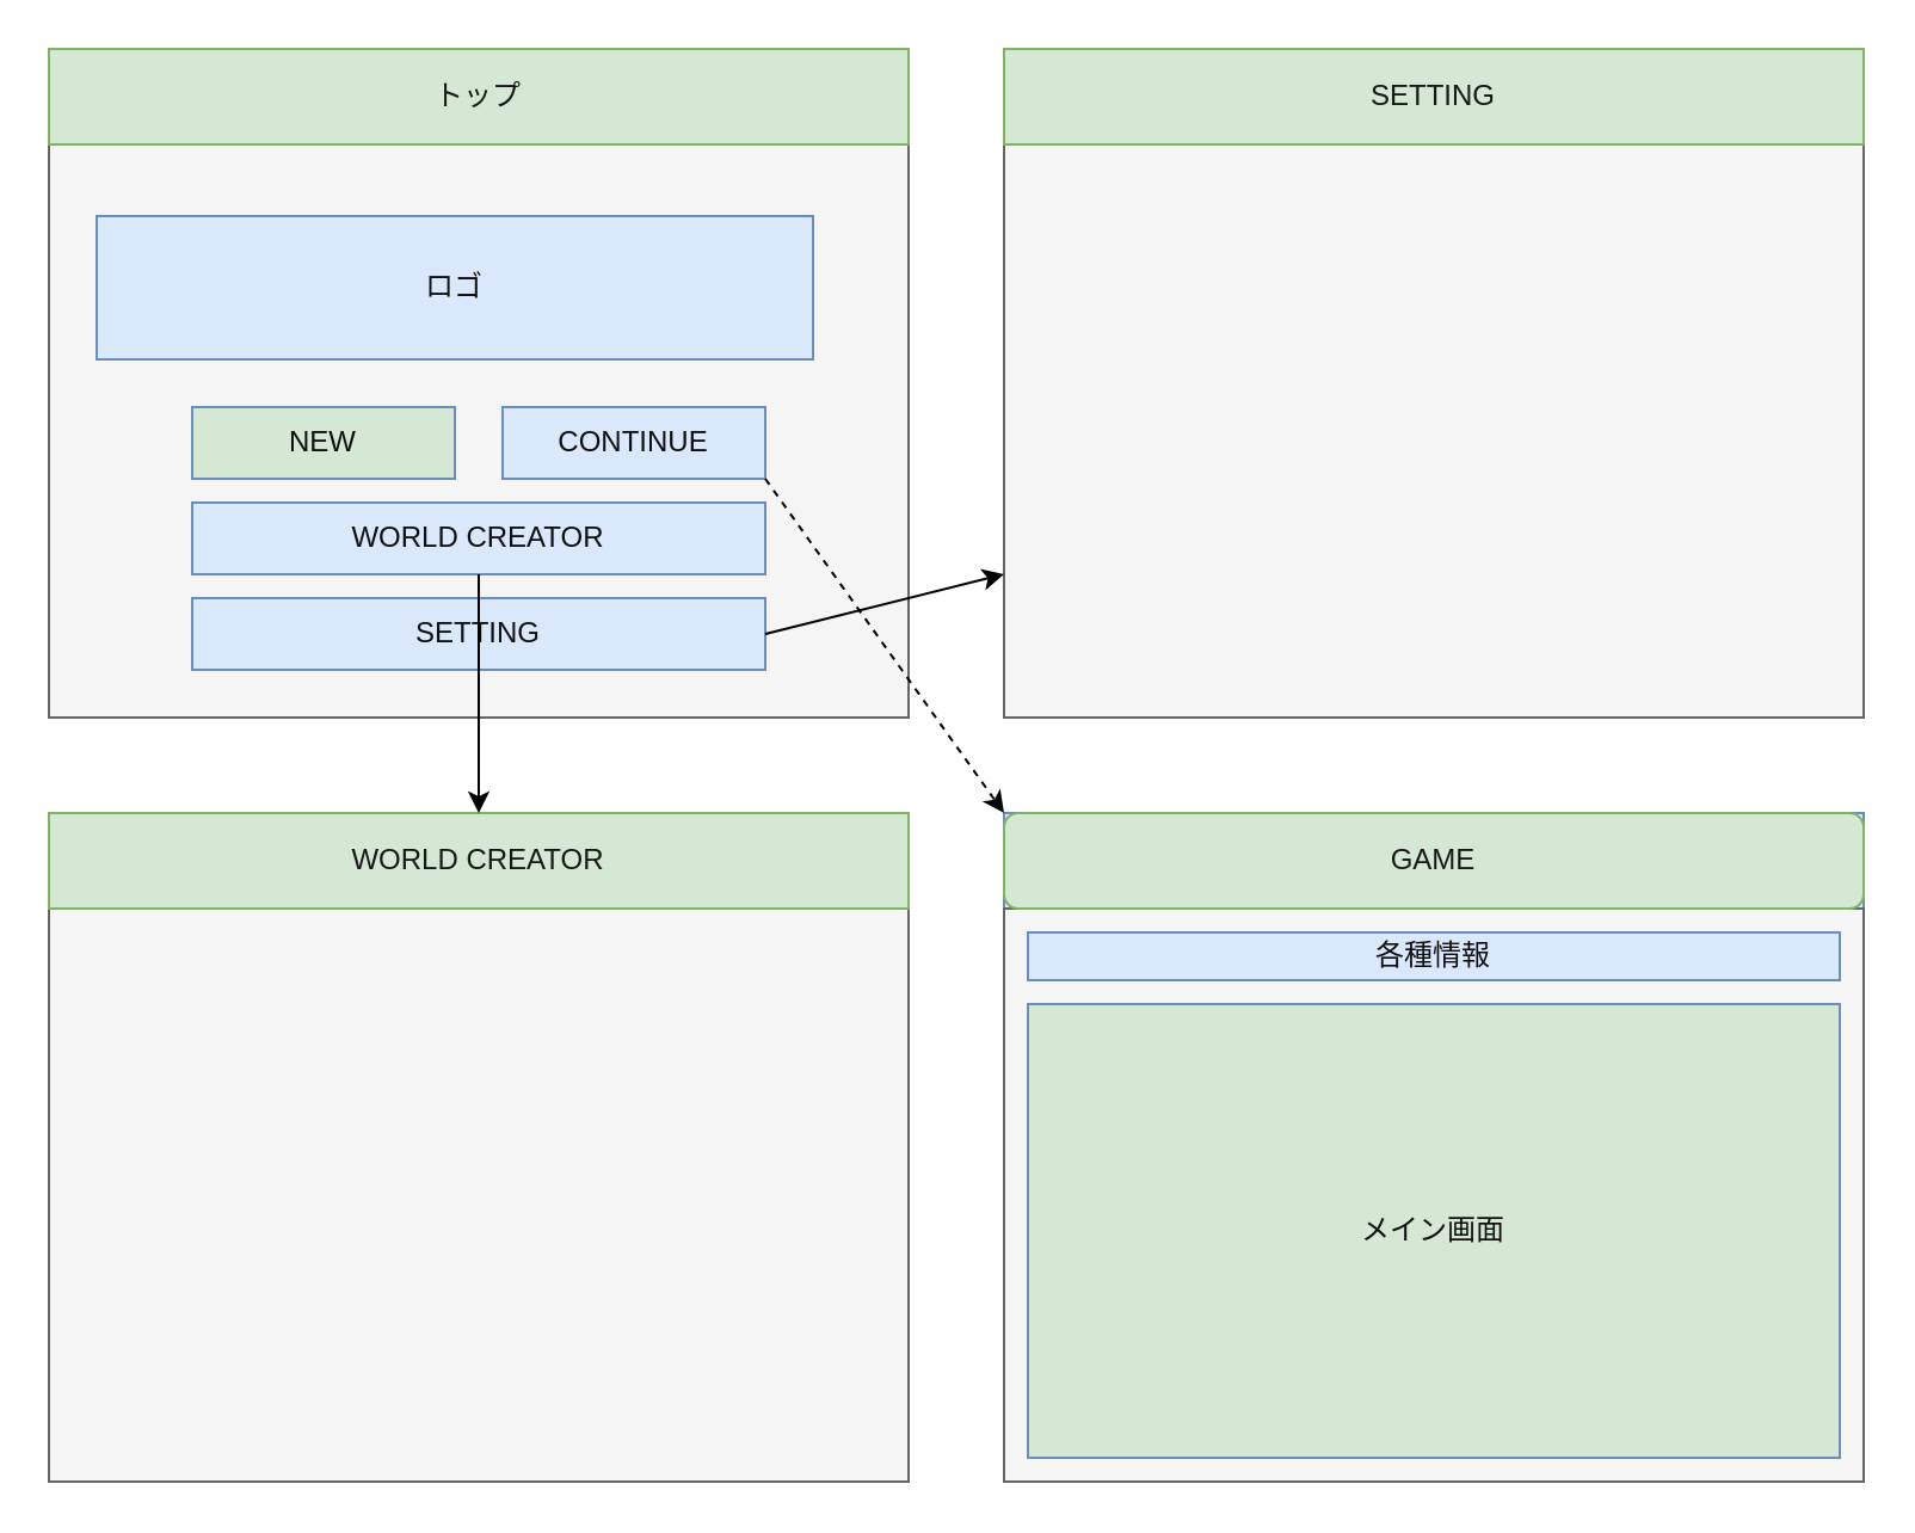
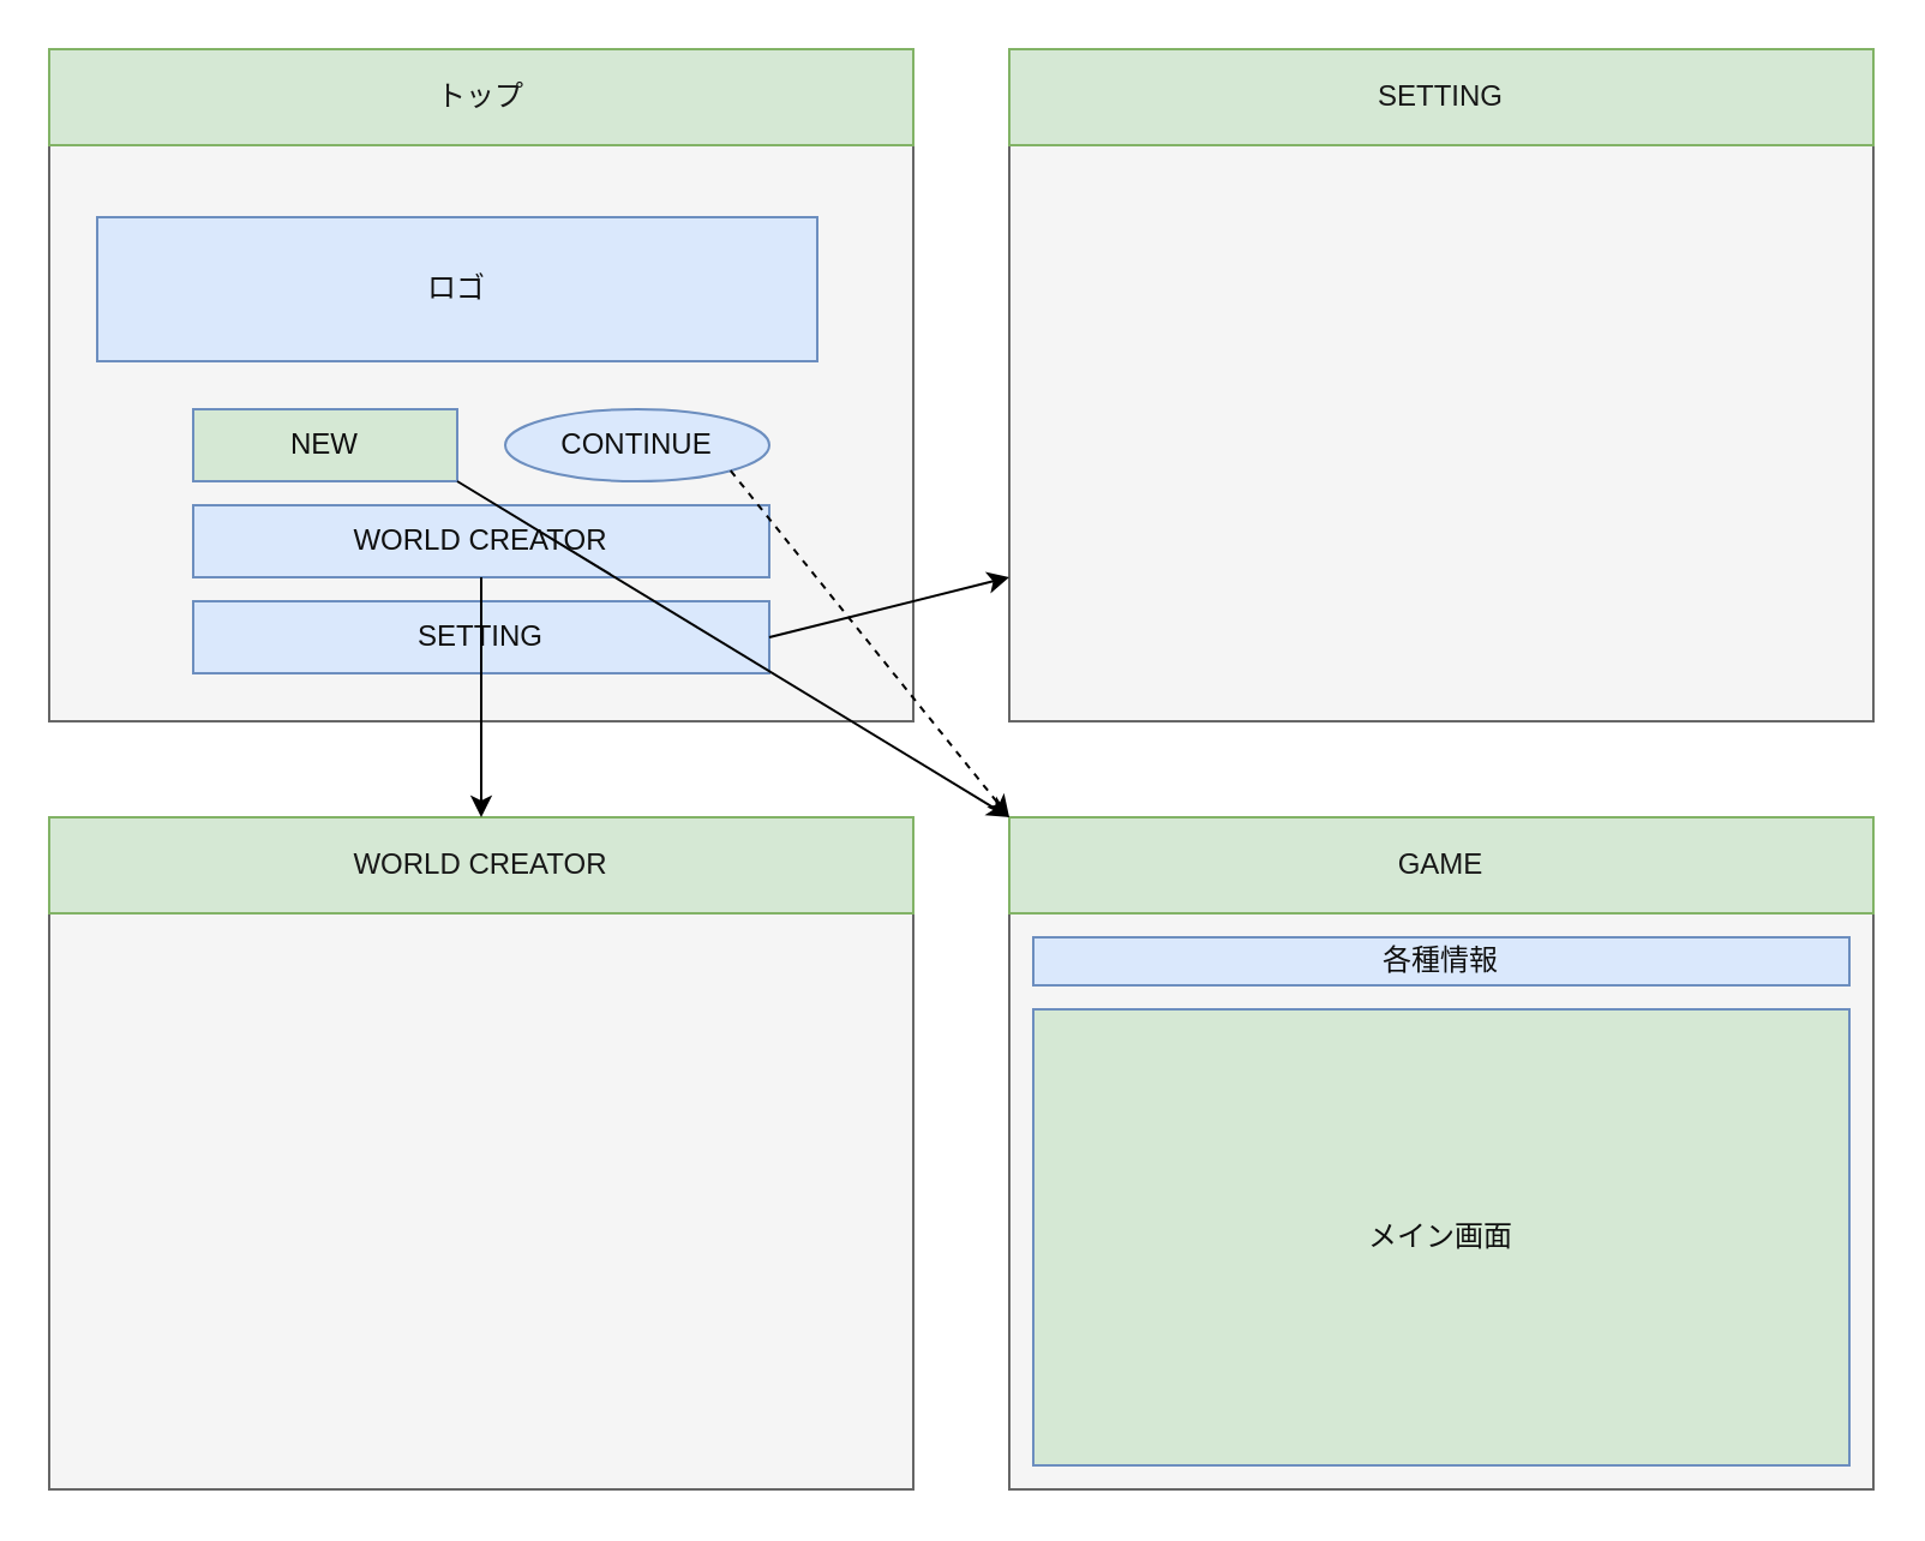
  <mxCell id="0" />
  <mxCell id="1" parent="0" />
  <mxCell id="2" value="" style="group;fillColor=#dae8fc;strokeColor=#6c8ebf;fontColor=#0F0F0F;" vertex="1" connectable="0" parent="1"><mxGeometry x="20" y="20" width="360" height="280" as="geometry" /></mxCell>
  <mxCell id="3" value="" style="rounded=0;whiteSpace=wrap;html=1;fillColor=#f5f5f5;strokeColor=#666666;fontColor=#333333;" vertex="1" parent="2"><mxGeometry y="40" width="360" height="240" as="geometry" /></mxCell>
  <mxCell id="4" value="トップ" style="rounded=0;whiteSpace=wrap;html=1;fillColor=#d5e8d4;strokeColor=#82b366;fontColor=#171717;" vertex="1" parent="2"><mxGeometry width="360" height="40" as="geometry" /></mxCell>
  <mxCell id="5" value="ロゴ" style="rounded=0;whiteSpace=wrap;html=1;fillColor=#dae8fc;strokeColor=#6c8ebf;fontColor=#0F0F0F;" vertex="1" parent="2"><mxGeometry x="20" y="70" width="300" height="60" as="geometry" /></mxCell>
  <mxCell id="6" value="NEW" style="rounded=0;whiteSpace=wrap;html=1;fillColor=#d5e8d4;strokeColor=#6c8ebf;fontColor=#0F0F0F;" vertex="1" parent="2"><mxGeometry x="60" y="150" width="110" height="30" as="geometry" /></mxCell>
  <mxCell id="7" value="SETTING" style="rounded=0;whiteSpace=wrap;html=1;fillColor=#dae8fc;strokeColor=#6c8ebf;fontColor=#0F0F0F;" vertex="1" parent="2"><mxGeometry x="60" y="230" width="240" height="30" as="geometry" /></mxCell>
  <mxCell id="8" value="WORLD CREATOR" style="rounded=0;whiteSpace=wrap;html=1;fillColor=#dae8fc;strokeColor=#6c8ebf;fontColor=#0F0F0F;" vertex="1" parent="2"><mxGeometry x="60" y="190" width="240" height="30" as="geometry" /></mxCell>
- <mxCell id="9" value="CONTINUE" style="rounded=0;whiteSpace=wrap;html=1;fillColor=#dae8fc;strokeColor=#6c8ebf;fontColor=#0F0F0F;" vertex="1" parent="2"><mxGeometry x="190" y="150" width="110" height="30" as="geometry" /></mxCell>
+ <mxCell id="9" value="CONTINUE" style="ellipse;whiteSpace=wrap;html=1;fillColor=#dae8fc;strokeColor=#6c8ebf;fontColor=#0F0F0F;" vertex="1" parent="2"><mxGeometry x="190" y="150" width="110" height="30" as="geometry" /></mxCell>
  <mxCell id="10" value="" style="group;fillColor=#dae8fc;strokeColor=#6c8ebf;fontColor=#0F0F0F;" vertex="1" connectable="0" parent="1"><mxGeometry x="420" y="20" width="360" height="280" as="geometry" /></mxCell>
  <mxCell id="11" value="" style="rounded=0;whiteSpace=wrap;html=1;fillColor=#f5f5f5;strokeColor=#666666;fontColor=#333333;" vertex="1" parent="10"><mxGeometry y="40" width="360" height="240" as="geometry" /></mxCell>
  <mxCell id="12" value="SETTING" style="rounded=0;whiteSpace=wrap;html=1;fillColor=#d5e8d4;strokeColor=#82b366;fontColor=#171717;" vertex="1" parent="10"><mxGeometry width="360" height="40" as="geometry" /></mxCell>
  <mxCell id="13" value="" style="group;fillColor=#dae8fc;strokeColor=#6c8ebf;fontColor=#0F0F0F;" vertex="1" connectable="0" parent="1"><mxGeometry x="20" y="340" width="360" height="280" as="geometry" /></mxCell>
  <mxCell id="14" value="" style="rounded=0;whiteSpace=wrap;html=1;fillColor=#f5f5f5;strokeColor=#666666;fontColor=#333333;" vertex="1" parent="13"><mxGeometry y="40" width="360" height="240" as="geometry" /></mxCell>
  <mxCell id="15" value="WORLD CREATOR" style="rounded=0;whiteSpace=wrap;html=1;fillColor=#d5e8d4;strokeColor=#82b366;fontColor=#171717;" vertex="1" parent="13"><mxGeometry width="360" height="40" as="geometry" /></mxCell>
  <mxCell id="16" value="" style="group;fillColor=#dae8fc;strokeColor=#6c8ebf;fontColor=#0F0F0F;" vertex="1" connectable="0" parent="1"><mxGeometry x="420" y="340" width="360" height="280" as="geometry" /></mxCell>
  <mxCell id="17" value="" style="rounded=0;whiteSpace=wrap;html=1;fillColor=#f5f5f5;strokeColor=#666666;fontColor=#333333;" vertex="1" parent="16"><mxGeometry y="40" width="360" height="240" as="geometry" /></mxCell>
- <mxCell id="18" value="GAME" style="whiteSpace=wrap;html=1;fillColor=#d5e8d4;strokeColor=#82b366;fontColor=#171717;rounded=1;" vertex="1" parent="16"><mxGeometry width="360" height="40" as="geometry" /></mxCell>
+ <mxCell id="18" value="GAME" style="rounded=0;whiteSpace=wrap;html=1;fillColor=#d5e8d4;strokeColor=#82b366;fontColor=#171717;" vertex="1" parent="16"><mxGeometry width="360" height="40" as="geometry" /></mxCell>
  <mxCell id="19" value="各種情報" style="rounded=0;whiteSpace=wrap;html=1;fillColor=#dae8fc;strokeColor=#6c8ebf;fontColor=#0F0F0F;" vertex="1" parent="16"><mxGeometry x="10" y="50" width="340" height="20" as="geometry" /></mxCell>
  <mxCell id="20" value="メイン画面" style="rounded=0;whiteSpace=wrap;html=1;fillColor=#d5e8d4;strokeColor=#6c8ebf;fontColor=#0F0F0F;" vertex="1" parent="16"><mxGeometry x="10" y="80" width="340" height="190" as="geometry" /></mxCell>
+ <mxCell id="21" style="rounded=0;orthogonalLoop=1;jettySize=auto;html=1;entryX=0;entryY=0;entryDx=0;entryDy=0;fontColor=#0F0F0F;strokeColor=#000000;exitX=1;exitY=1;exitDx=0;exitDy=0;" edge="1" parent="1" source="6" target="18"><mxGeometry relative="1" as="geometry" /></mxCell>
  <mxCell id="22" style="edgeStyle=none;rounded=0;orthogonalLoop=1;jettySize=auto;html=1;exitX=1;exitY=1;exitDx=0;exitDy=0;entryX=0;entryY=0;entryDx=0;entryDy=0;strokeColor=#000000;fontColor=#0F0F0F;dashed=1;" edge="1" parent="1" source="9" target="18"><mxGeometry relative="1" as="geometry" /></mxCell>
  <mxCell id="23" style="edgeStyle=none;rounded=0;orthogonalLoop=1;jettySize=auto;html=1;strokeColor=#000000;fontColor=#0F0F0F;" edge="1" parent="1" source="8" target="15"><mxGeometry relative="1" as="geometry" /></mxCell>
  <mxCell id="24" style="edgeStyle=none;rounded=0;orthogonalLoop=1;jettySize=auto;html=1;strokeColor=#000000;fontColor=#0F0F0F;exitX=1;exitY=0.5;exitDx=0;exitDy=0;entryX=0;entryY=0.75;entryDx=0;entryDy=0;" edge="1" parent="1" source="7" target="11"><mxGeometry relative="1" as="geometry"><mxPoint x="418" y="260" as="targetPoint" /></mxGeometry></mxCell>
